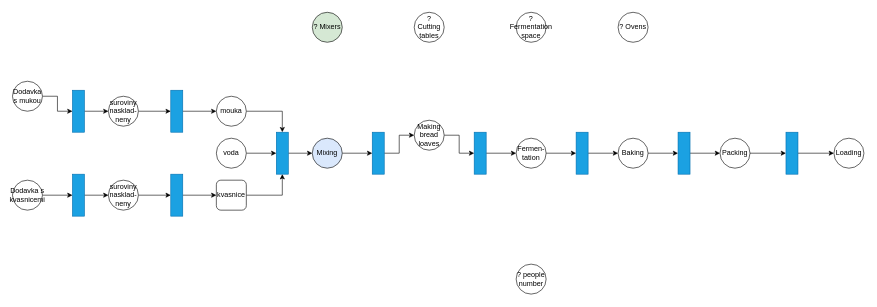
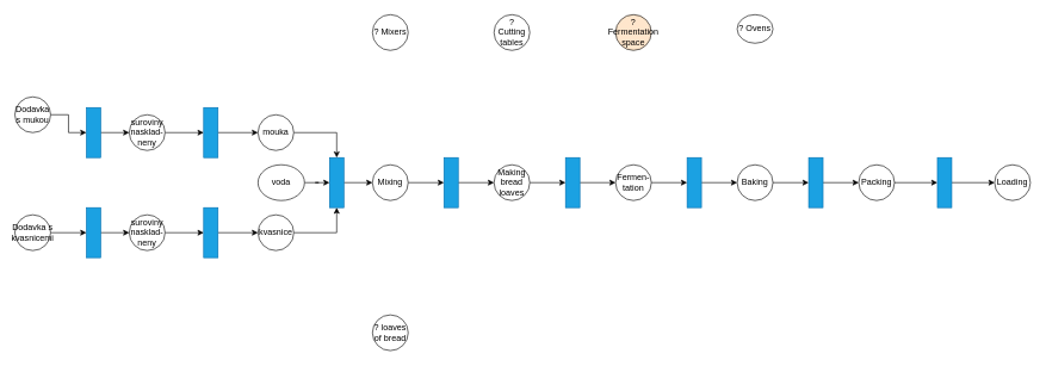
  <mxCell id="0" />
  <mxCell id="1" parent="0" />
  <mxCell id="2" style="edgeStyle=orthogonalEdgeStyle;rounded=0;orthogonalLoop=1;jettySize=auto;html=1;" parent="1" source="3" target="5" edge="1"><mxGeometry relative="1" as="geometry" /></mxCell>
  <mxCell id="3" value="mouka" style="ellipse;whiteSpace=wrap;html=1;aspect=fixed;" parent="1" vertex="1"><mxGeometry x="360" y="160" width="50" height="50" as="geometry" /></mxCell>
  <mxCell id="4" style="edgeStyle=orthogonalEdgeStyle;rounded=0;orthogonalLoop=1;jettySize=auto;html=1;" parent="1" source="5" target="7" edge="1"><mxGeometry relative="1" as="geometry" /></mxCell>
  <mxCell id="5" value="" style="rounded=0;whiteSpace=wrap;html=1;fillColor=#1ba1e2;fontColor=#ffffff;strokeColor=#006EAF;" parent="1" vertex="1"><mxGeometry x="460" y="220" width="20" height="70" as="geometry" /></mxCell>
  <mxCell id="6" style="edgeStyle=orthogonalEdgeStyle;rounded=0;orthogonalLoop=1;jettySize=auto;html=1;" parent="1" source="7" target="9" edge="1"><mxGeometry relative="1" as="geometry"><mxPoint x="770" y="250" as="targetPoint" /></mxGeometry></mxCell>
- <mxCell id="7" value="Mixing" style="ellipse;whiteSpace=wrap;html=1;aspect=fixed;fillColor=#dae8fc;" parent="1" vertex="1"><mxGeometry x="520" y="230" width="50" height="50" as="geometry" /></mxCell>
+ <mxCell id="7" value="Mixing" style="ellipse;whiteSpace=wrap;html=1;aspect=fixed;" parent="1" vertex="1"><mxGeometry x="520" y="230" width="50" height="50" as="geometry" /></mxCell>
  <mxCell id="8" style="edgeStyle=orthogonalEdgeStyle;rounded=0;orthogonalLoop=1;jettySize=auto;html=1;" parent="1" source="9" target="21" edge="1"><mxGeometry relative="1" as="geometry"><mxPoint x="730" y="290" as="targetPoint" /></mxGeometry></mxCell>
  <mxCell id="9" value="" style="rounded=0;whiteSpace=wrap;html=1;fillColor=#1ba1e2;fontColor=#ffffff;strokeColor=#006EAF;" parent="1" vertex="1"><mxGeometry x="620" y="220" width="20" height="70" as="geometry" /></mxCell>
  <mxCell id="10" style="edgeStyle=orthogonalEdgeStyle;rounded=0;orthogonalLoop=1;jettySize=auto;html=1;" parent="1" source="11" target="3" edge="1"><mxGeometry relative="1" as="geometry" /></mxCell>
  <mxCell id="11" value="" style="rounded=0;whiteSpace=wrap;html=1;fillColor=#1ba1e2;fontColor=#ffffff;strokeColor=#006EAF;" parent="1" vertex="1"><mxGeometry x="284" y="150" width="20" height="70" as="geometry" /></mxCell>
  <mxCell id="12" style="edgeStyle=orthogonalEdgeStyle;rounded=0;orthogonalLoop=1;jettySize=auto;html=1;" parent="1" source="13" target="17" edge="1"><mxGeometry relative="1" as="geometry" /></mxCell>
  <mxCell id="13" value="" style="rounded=0;whiteSpace=wrap;html=1;fillColor=#1ba1e2;fontColor=#ffffff;strokeColor=#006EAF;" parent="1" vertex="1"><mxGeometry x="960" y="220" width="20" height="70" as="geometry" /></mxCell>
  <mxCell id="14" style="edgeStyle=orthogonalEdgeStyle;rounded=0;orthogonalLoop=1;jettySize=auto;html=1;" parent="1" source="15" target="19" edge="1"><mxGeometry relative="1" as="geometry" /></mxCell>
  <mxCell id="15" value="" style="rounded=0;whiteSpace=wrap;html=1;fillColor=#1ba1e2;fontColor=#ffffff;strokeColor=#006EAF;" parent="1" vertex="1"><mxGeometry x="790" y="220" width="20" height="70" as="geometry" /></mxCell>
  <mxCell id="16" style="edgeStyle=orthogonalEdgeStyle;rounded=0;orthogonalLoop=1;jettySize=auto;html=1;" parent="1" source="17" target="41" edge="1"><mxGeometry relative="1" as="geometry" /></mxCell>
  <mxCell id="17" value="Baking" style="ellipse;whiteSpace=wrap;html=1;aspect=fixed;" parent="1" vertex="1"><mxGeometry x="1030" y="230" width="50" height="50" as="geometry" /></mxCell>
  <mxCell id="18" style="edgeStyle=orthogonalEdgeStyle;rounded=0;orthogonalLoop=1;jettySize=auto;html=1;" parent="1" source="19" target="13" edge="1"><mxGeometry relative="1" as="geometry" /></mxCell>
  <mxCell id="19" value="Fermen-tation" style="ellipse;whiteSpace=wrap;html=1;aspect=fixed;" parent="1" vertex="1"><mxGeometry x="860" y="230" width="50" height="50" as="geometry" /></mxCell>
  <mxCell id="20" style="edgeStyle=orthogonalEdgeStyle;rounded=0;orthogonalLoop=1;jettySize=auto;html=1;" parent="1" source="21" target="15" edge="1"><mxGeometry relative="1" as="geometry" /></mxCell>
- <mxCell id="21" value="Making bread loaves" style="ellipse;whiteSpace=wrap;html=1;aspect=fixed;" parent="1" vertex="1"><mxGeometry x="690" y="200" width="50" height="50" as="geometry" /></mxCell>
+ <mxCell id="21" value="Making bread loaves" style="ellipse;whiteSpace=wrap;html=1;aspect=fixed;" parent="1" vertex="1"><mxGeometry x="690" y="230" width="50" height="50" as="geometry" /></mxCell>
  <mxCell id="22" style="edgeStyle=orthogonalEdgeStyle;rounded=0;orthogonalLoop=1;jettySize=auto;html=1;" parent="1" source="23" target="5" edge="1"><mxGeometry relative="1" as="geometry" /></mxCell>
- <mxCell id="23" value="voda" style="ellipse;whiteSpace=wrap;html=1;aspect=fixed;" parent="1" vertex="1"><mxGeometry x="360" y="230" width="50" height="50" as="geometry" /></mxCell>
+ <mxCell id="23" value="voda" style="ellipse;whiteSpace=wrap;html=1;aspect=fixed;" parent="1" vertex="1"><mxGeometry x="360" y="230" width="65" height="50" as="geometry" /></mxCell>
  <mxCell id="24" style="edgeStyle=orthogonalEdgeStyle;rounded=0;orthogonalLoop=1;jettySize=auto;html=1;" parent="1" source="25" target="5" edge="1"><mxGeometry relative="1" as="geometry" /></mxCell>
- <mxCell id="25" value="kvasnice" style="whiteSpace=wrap;html=1;aspect=fixed;rounded=1;" parent="1" vertex="1"><mxGeometry x="360" y="300" width="50" height="50" as="geometry" /></mxCell>
+ <mxCell id="25" value="kvasnice" style="ellipse;whiteSpace=wrap;html=1;aspect=fixed;" parent="1" vertex="1"><mxGeometry x="360" y="300" width="50" height="50" as="geometry" /></mxCell>
  <mxCell id="26" style="edgeStyle=orthogonalEdgeStyle;rounded=0;orthogonalLoop=1;jettySize=auto;html=1;" parent="1" source="27" target="29" edge="1"><mxGeometry relative="1" as="geometry" /></mxCell>
  <mxCell id="27" value="Dodavka s mukou" style="ellipse;whiteSpace=wrap;html=1;aspect=fixed;" parent="1" vertex="1"><mxGeometry x="20" y="135" width="50" height="50" as="geometry" /></mxCell>
  <mxCell id="28" style="edgeStyle=orthogonalEdgeStyle;rounded=0;orthogonalLoop=1;jettySize=auto;html=1;" parent="1" source="29" target="31" edge="1"><mxGeometry relative="1" as="geometry" /></mxCell>
  <mxCell id="29" value="" style="rounded=0;whiteSpace=wrap;html=1;fillColor=#1ba1e2;fontColor=#ffffff;strokeColor=#006EAF;" parent="1" vertex="1"><mxGeometry x="120" y="150" width="20" height="70" as="geometry" /></mxCell>
  <mxCell id="30" style="edgeStyle=orthogonalEdgeStyle;rounded=0;orthogonalLoop=1;jettySize=auto;html=1;" parent="1" source="31" target="11" edge="1"><mxGeometry relative="1" as="geometry" /></mxCell>
  <mxCell id="31" value="suroviny nasklad-neny" style="ellipse;whiteSpace=wrap;html=1;aspect=fixed;" parent="1" vertex="1"><mxGeometry x="180" y="160" width="50" height="50" as="geometry" /></mxCell>
  <mxCell id="32" style="edgeStyle=orthogonalEdgeStyle;rounded=0;orthogonalLoop=1;jettySize=auto;html=1;" parent="1" source="33" target="25" edge="1"><mxGeometry relative="1" as="geometry" /></mxCell>
  <mxCell id="33" value="" style="rounded=0;whiteSpace=wrap;html=1;fillColor=#1ba1e2;fontColor=#ffffff;strokeColor=#006EAF;" parent="1" vertex="1"><mxGeometry x="284" y="290" width="20" height="70" as="geometry" /></mxCell>
  <mxCell id="34" style="edgeStyle=orthogonalEdgeStyle;rounded=0;orthogonalLoop=1;jettySize=auto;html=1;" parent="1" source="35" target="37" edge="1"><mxGeometry relative="1" as="geometry" /></mxCell>
  <mxCell id="35" value="Dodavka s kvasnicemi" style="ellipse;whiteSpace=wrap;html=1;aspect=fixed;" parent="1" vertex="1"><mxGeometry x="20" y="300" width="50" height="50" as="geometry" /></mxCell>
  <mxCell id="36" style="edgeStyle=orthogonalEdgeStyle;rounded=0;orthogonalLoop=1;jettySize=auto;html=1;" parent="1" source="37" target="39" edge="1"><mxGeometry relative="1" as="geometry" /></mxCell>
  <mxCell id="37" value="" style="rounded=0;whiteSpace=wrap;html=1;fillColor=#1ba1e2;fontColor=#ffffff;strokeColor=#006EAF;" parent="1" vertex="1"><mxGeometry x="120" y="290" width="20" height="70" as="geometry" /></mxCell>
  <mxCell id="38" style="edgeStyle=orthogonalEdgeStyle;rounded=0;orthogonalLoop=1;jettySize=auto;html=1;" parent="1" source="39" target="33" edge="1"><mxGeometry relative="1" as="geometry" /></mxCell>
  <mxCell id="39" value="suroviny nasklad-neny" style="ellipse;whiteSpace=wrap;html=1;aspect=fixed;" parent="1" vertex="1"><mxGeometry x="180" y="300" width="50" height="50" as="geometry" /></mxCell>
  <mxCell id="40" style="edgeStyle=orthogonalEdgeStyle;rounded=0;orthogonalLoop=1;jettySize=auto;html=1;" parent="1" source="41" target="43" edge="1"><mxGeometry relative="1" as="geometry" /></mxCell>
  <mxCell id="41" value="" style="rounded=0;whiteSpace=wrap;html=1;fillColor=#1ba1e2;fontColor=#ffffff;strokeColor=#006EAF;" parent="1" vertex="1"><mxGeometry x="1130" y="220" width="20" height="70" as="geometry" /></mxCell>
  <mxCell id="42" style="edgeStyle=orthogonalEdgeStyle;rounded=0;orthogonalLoop=1;jettySize=auto;html=1;" parent="1" source="43" target="45" edge="1"><mxGeometry relative="1" as="geometry" /></mxCell>
  <mxCell id="43" value="Packing" style="ellipse;whiteSpace=wrap;html=1;aspect=fixed;" parent="1" vertex="1"><mxGeometry x="1200" y="230" width="50" height="50" as="geometry" /></mxCell>
  <mxCell id="44" style="edgeStyle=orthogonalEdgeStyle;rounded=0;orthogonalLoop=1;jettySize=auto;html=1;" parent="1" source="45" target="46" edge="1"><mxGeometry relative="1" as="geometry" /></mxCell>
  <mxCell id="45" value="" style="rounded=0;whiteSpace=wrap;html=1;fillColor=#1ba1e2;fontColor=#ffffff;strokeColor=#006EAF;" parent="1" vertex="1"><mxGeometry x="1310" y="220" width="20" height="70" as="geometry" /></mxCell>
  <mxCell id="46" value="Loading" style="ellipse;whiteSpace=wrap;html=1;aspect=fixed;" parent="1" vertex="1"><mxGeometry x="1390" y="230" width="50" height="50" as="geometry" /></mxCell>
- <mxCell id="47" value="? people number" style="ellipse;whiteSpace=wrap;html=1;aspect=fixed;" parent="1" vertex="1"><mxGeometry x="860" y="440" width="50" height="50" as="geometry" /></mxCell>
- <mxCell id="48" value="? Ovens" style="ellipse;whiteSpace=wrap;html=1;aspect=fixed;" parent="1" vertex="1"><mxGeometry x="1030" y="20" width="50" height="50" as="geometry" /></mxCell>
- <mxCell id="49" value="? Mixers" style="ellipse;whiteSpace=wrap;html=1;aspect=fixed;fillColor=#d5e8d4;" parent="1" vertex="1"><mxGeometry x="520" y="20" width="50" height="50" as="geometry" /></mxCell>
- <mxCell id="50" value="? Fermentation space" style="ellipse;whiteSpace=wrap;html=1;aspect=fixed;" parent="1" vertex="1"><mxGeometry x="860" y="20" width="50" height="50" as="geometry" /></mxCell>
+ <mxCell id="48" value="? Ovens" style="ellipse;whiteSpace=wrap;html=1;aspect=fixed;" parent="1" vertex="1"><mxGeometry x="1030" y="20" width="50" height="40" as="geometry" /></mxCell>
+ <mxCell id="49" value="? Mixers" style="ellipse;whiteSpace=wrap;html=1;aspect=fixed;" parent="1" vertex="1"><mxGeometry x="520" y="20" width="50" height="50" as="geometry" /></mxCell>
+ <mxCell id="50" value="? Fermentation space" style="ellipse;whiteSpace=wrap;html=1;aspect=fixed;fillColor=#ffe6cc;" parent="1" vertex="1"><mxGeometry x="860" y="20" width="50" height="50" as="geometry" /></mxCell>
  <mxCell id="51" value="? Cutting tables" style="ellipse;whiteSpace=wrap;html=1;aspect=fixed;" parent="1" vertex="1"><mxGeometry x="690" y="20" width="50" height="50" as="geometry" /></mxCell>
+ <mxCell id="52" value="? loaves of bread" style="ellipse;whiteSpace=wrap;html=1;aspect=fixed;" parent="1" vertex="1"><mxGeometry x="520" y="440" width="50" height="50" as="geometry" /></mxCell>
